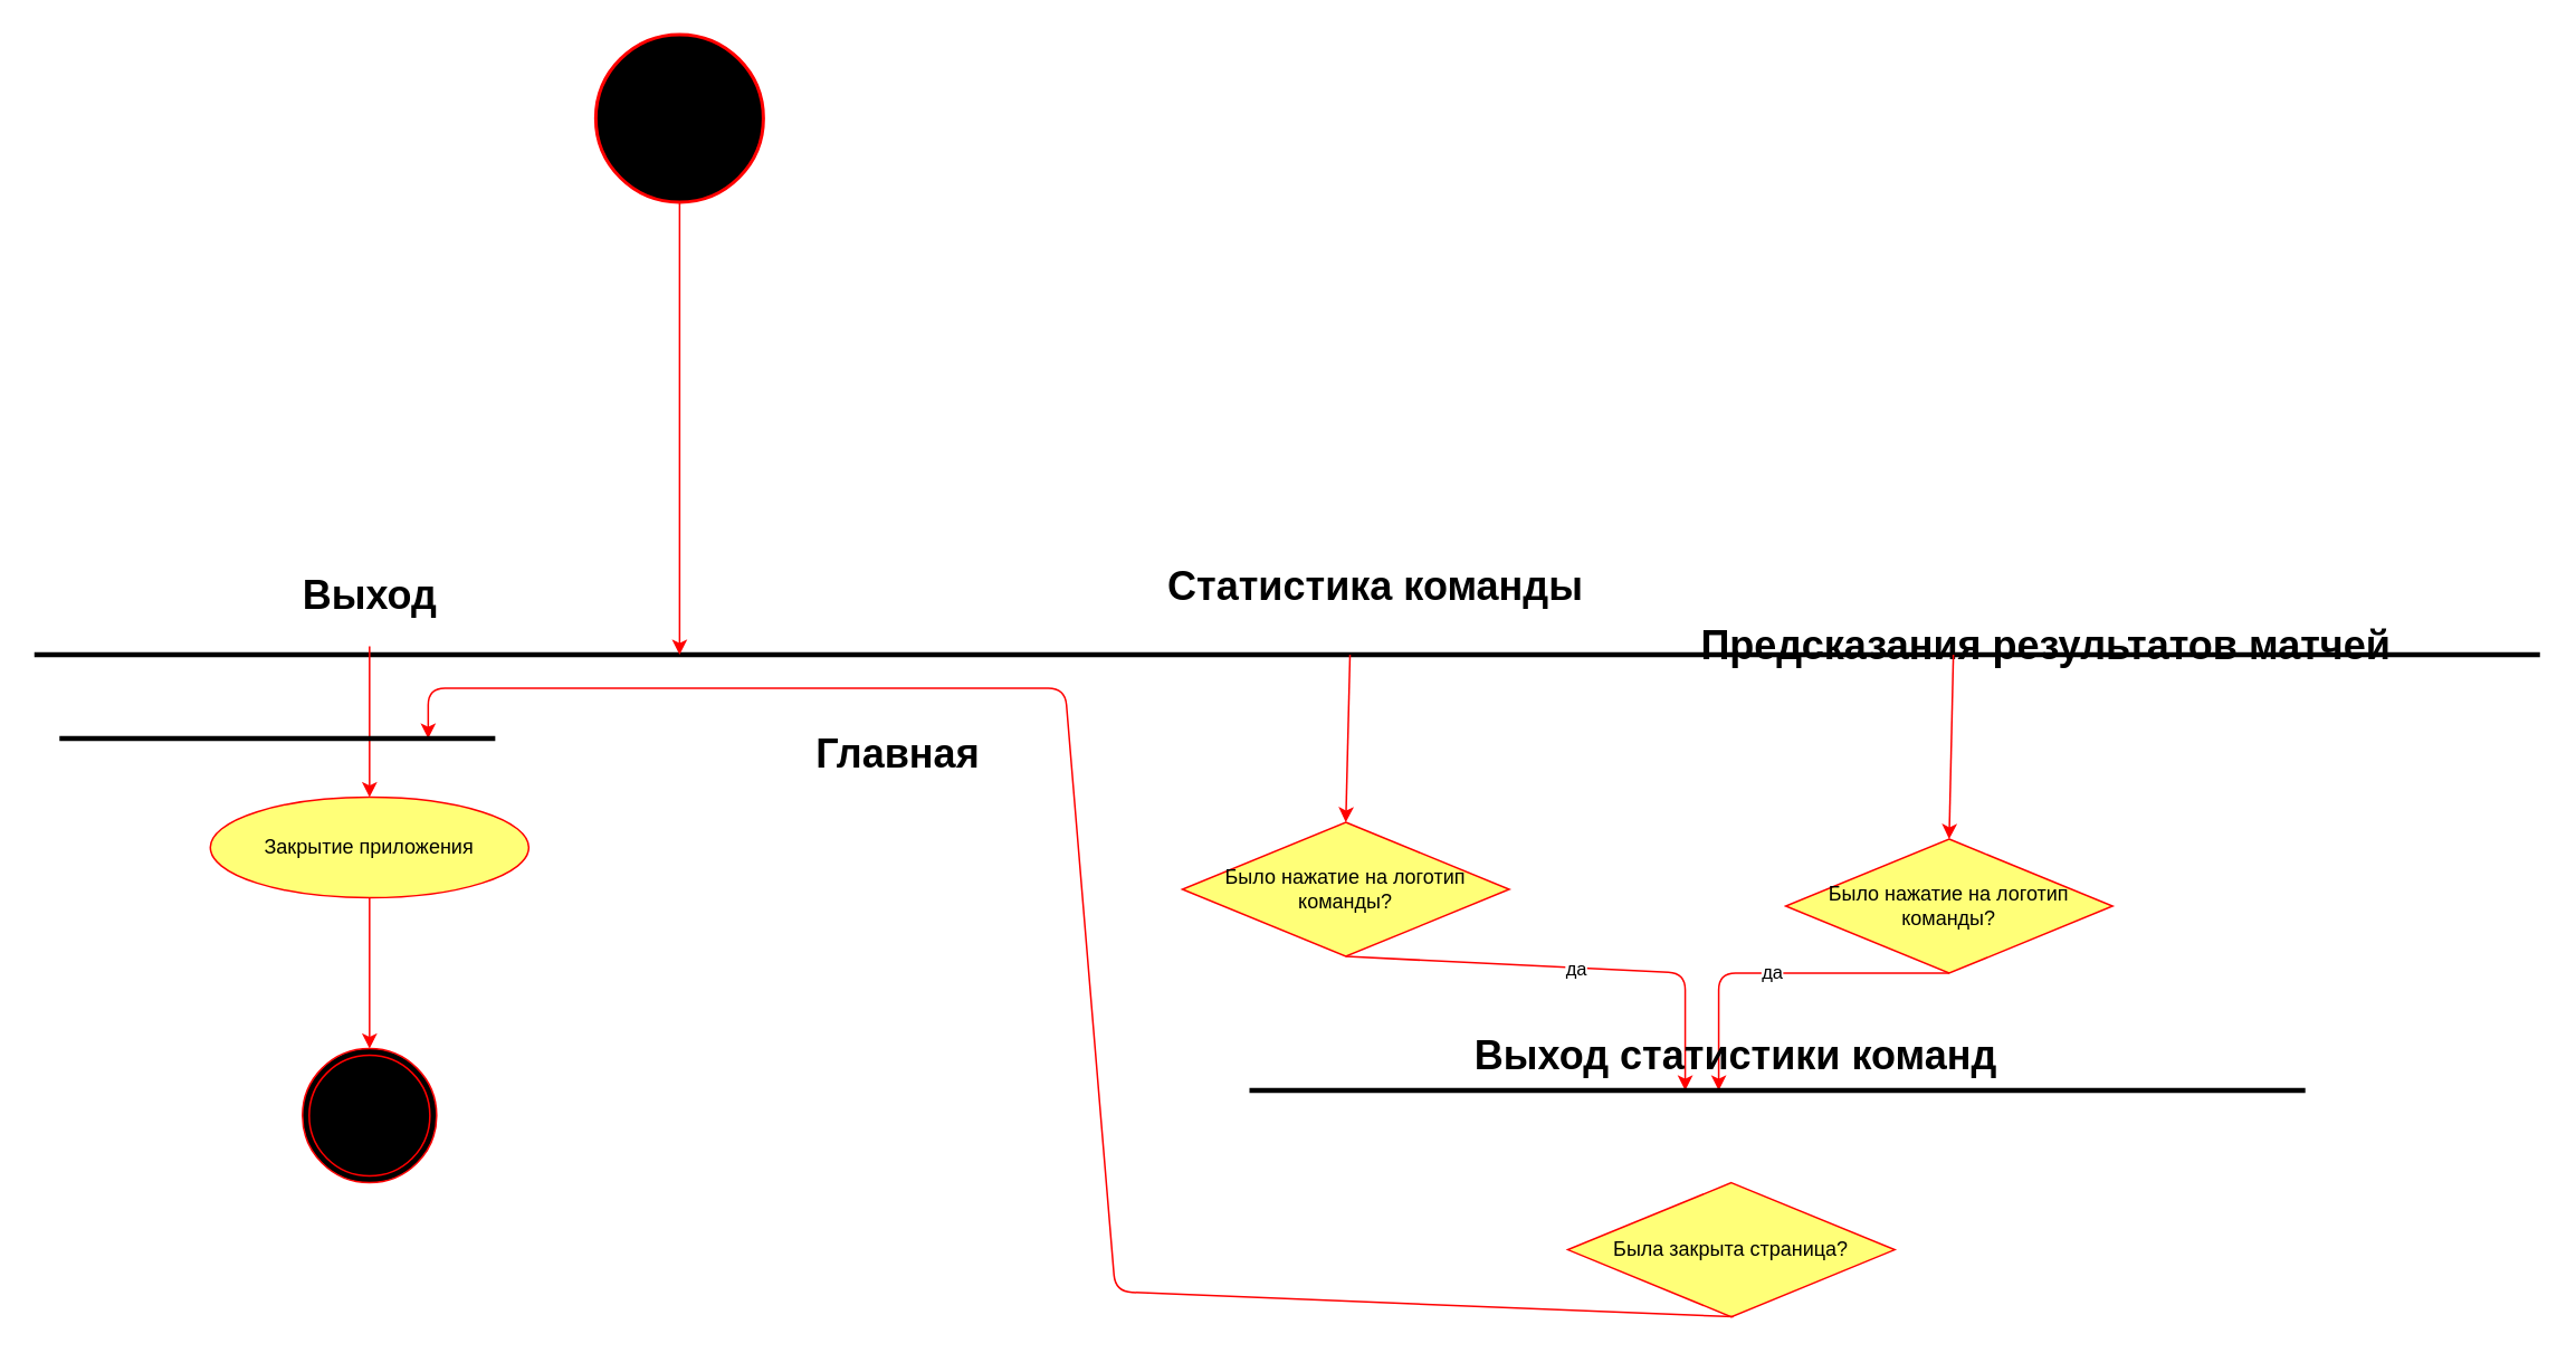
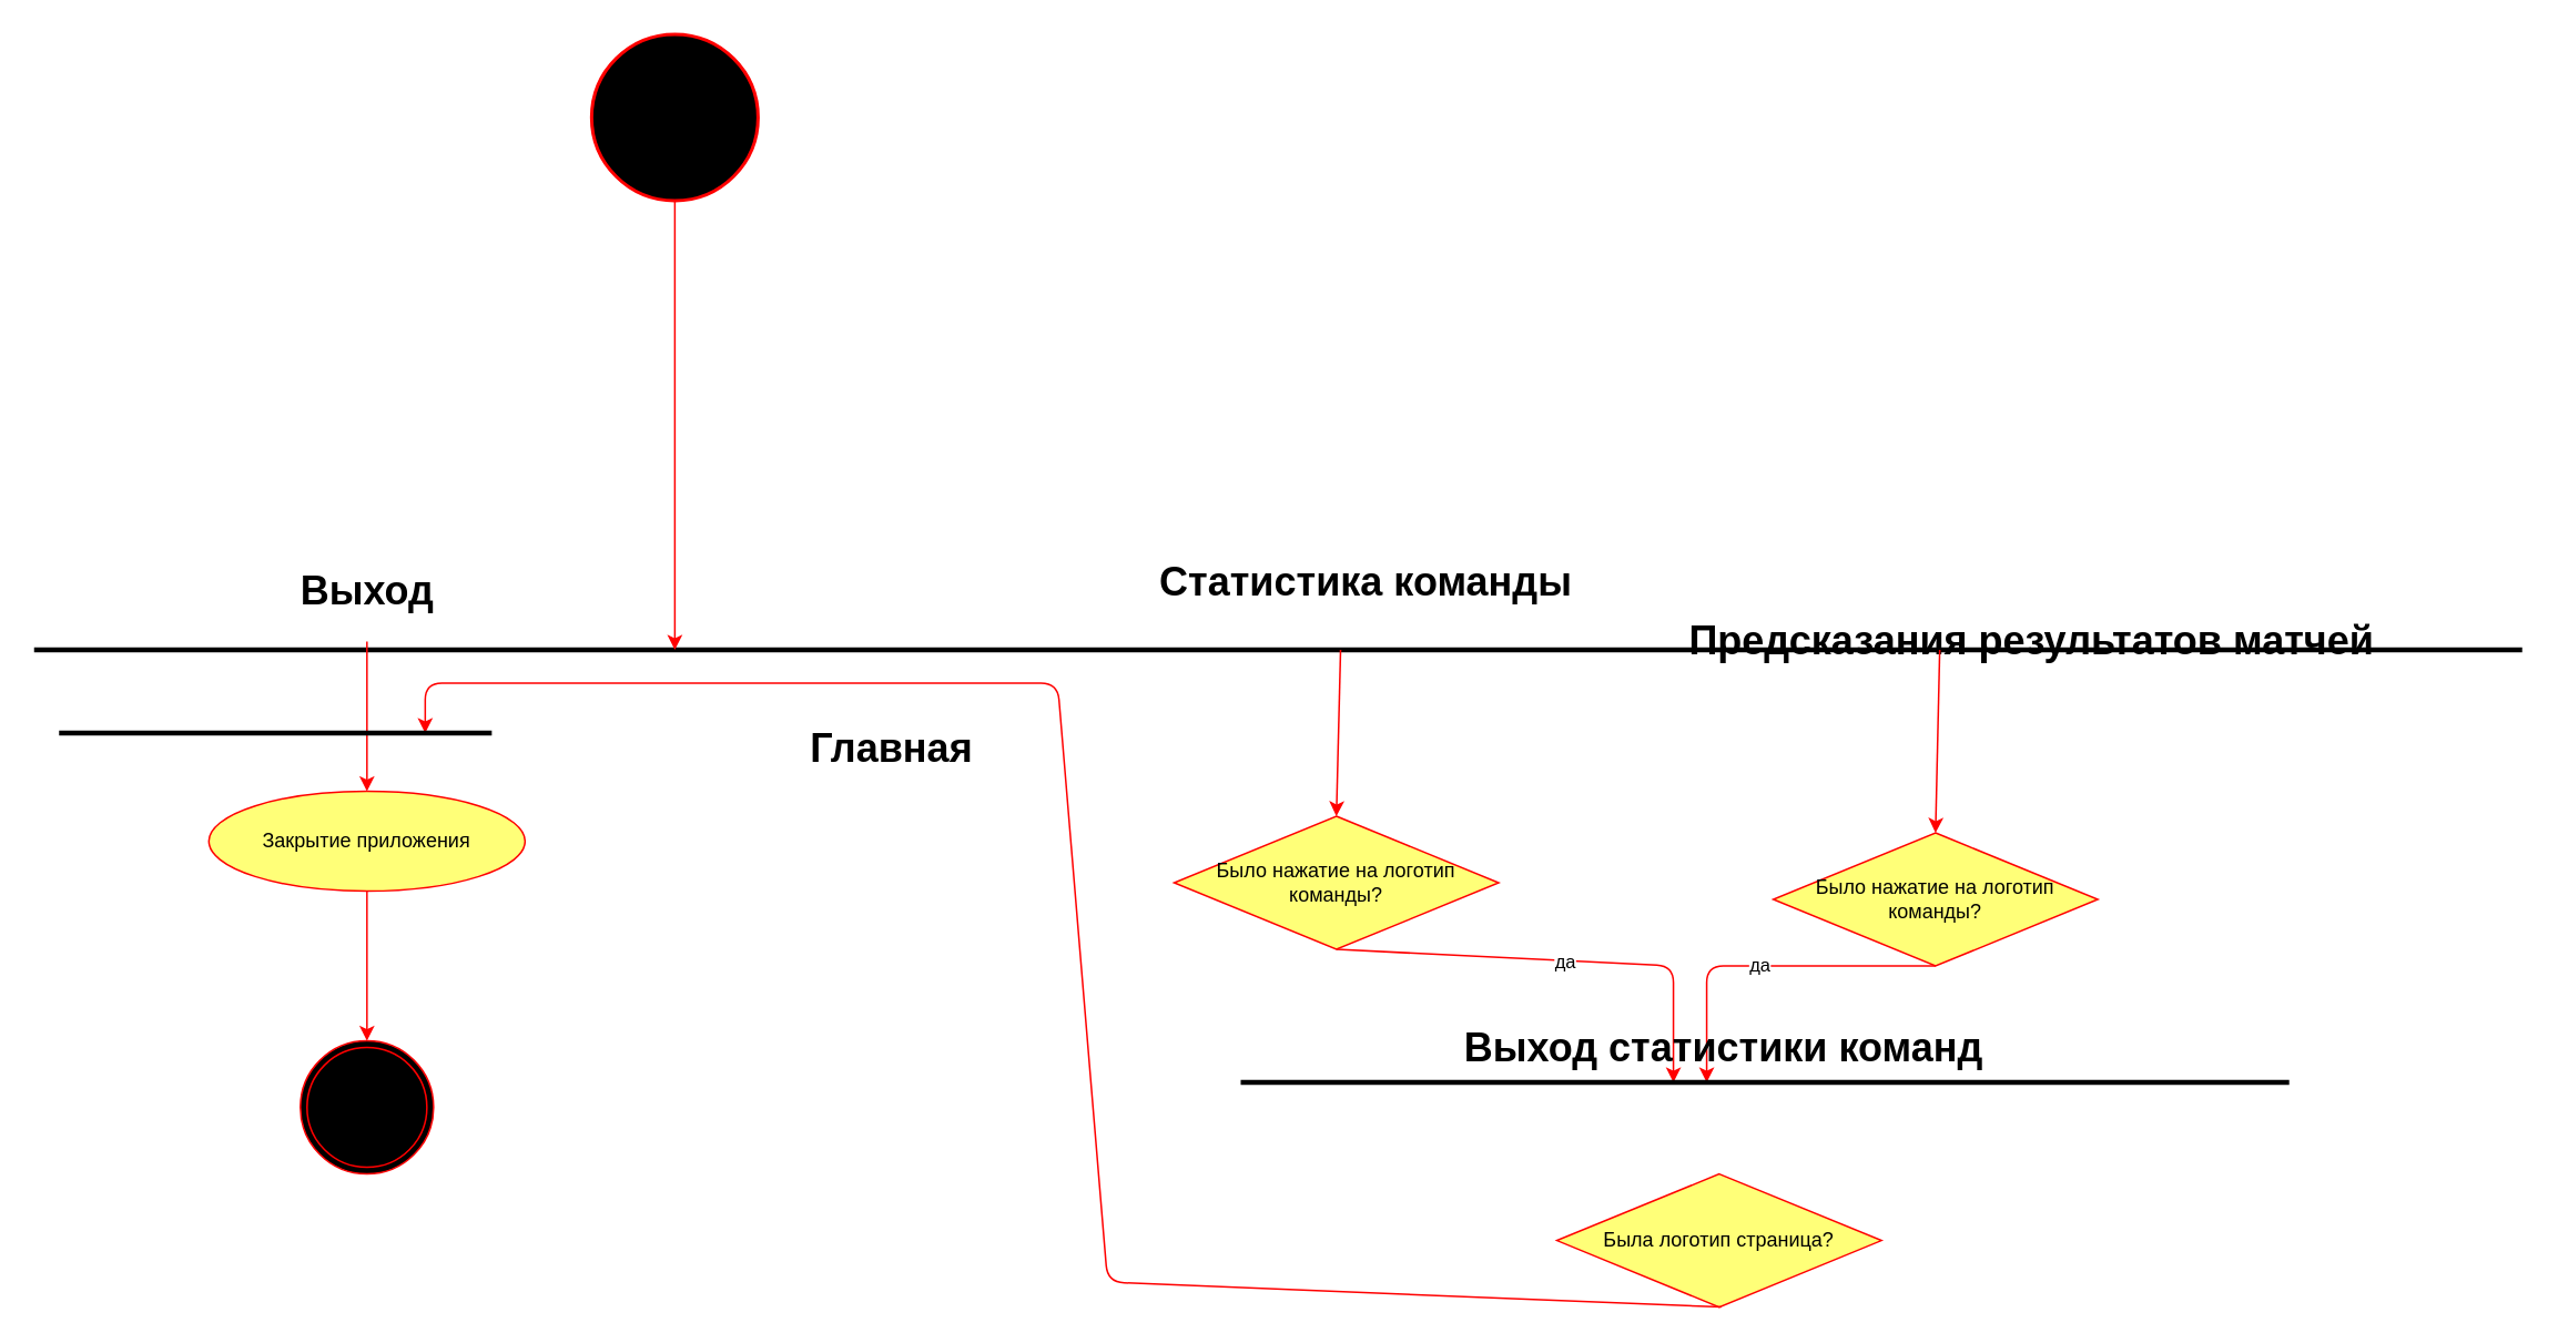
  <mxCell id="0" />
  <mxCell id="1" parent="0" />
  <mxCell id="2" value="" style="strokeWidth=2;html=1;shape=mxgraph.flowchart.start_2;whiteSpace=wrap;fillColor=#000000;strokeColor=#FF0000;" vertex="1" parent="1"><mxGeometry x="355" y="20" width="100" height="100" as="geometry" /></mxCell>
  <mxCell id="3" value="" style="endArrow=none;html=1;strokeWidth=3;" edge="1" parent="1"><mxGeometry width="50" height="50" relative="1" as="geometry"><mxPoint x="20" y="390" as="sourcePoint" /><mxPoint x="1515" y="390" as="targetPoint" /></mxGeometry></mxCell>
  <mxCell id="4" value="" style="endArrow=classic;html=1;strokeColor=#FF0000;exitX=0.5;exitY=1;exitDx=0;exitDy=0;exitPerimeter=0;" edge="1" parent="1" source="2"><mxGeometry width="50" height="50" relative="1" as="geometry"><mxPoint x="1460" y="370" as="sourcePoint" /><mxPoint x="405" y="390" as="targetPoint" /></mxGeometry></mxCell>
  <mxCell id="5" value="Главная" style="text;strokeColor=none;fillColor=none;html=1;fontSize=24;fontStyle=1;verticalAlign=middle;align=center;" vertex="1" parent="1"><mxGeometry x="485" y="430" width="100" height="40" as="geometry" /></mxCell>
  <mxCell id="6" value="Выход" style="text;strokeColor=none;fillColor=none;html=1;fontSize=24;fontStyle=1;verticalAlign=middle;align=center;" vertex="1" parent="1"><mxGeometry x="170" y="335" width="100" height="40" as="geometry" /></mxCell>
  <mxCell id="7" value="Закрытие приложения" style="ellipse;whiteSpace=wrap;html=1;strokeColor=#FF0000;gradientColor=none;fillColor=#FFFF78;" vertex="1" parent="1"><mxGeometry x="125" y="475" width="190" height="60" as="geometry" /></mxCell>
  <mxCell id="8" value="" style="endArrow=classic;html=1;strokeColor=#FF0000;entryX=0.5;entryY=0;entryDx=0;entryDy=0;" edge="1" parent="1" target="7"><mxGeometry width="50" height="50" relative="1" as="geometry"><mxPoint x="220" y="385" as="sourcePoint" /><mxPoint x="570" y="595" as="targetPoint" /></mxGeometry></mxCell>
  <mxCell id="9" value="" style="ellipse;shape=doubleEllipse;whiteSpace=wrap;html=1;aspect=fixed;gradientColor=none;fillColor=#000000;strokeColor=#FF0000;" vertex="1" parent="1"><mxGeometry x="180" y="625" width="80" height="80" as="geometry" /></mxCell>
  <mxCell id="10" value="Статистика команды" style="text;strokeColor=none;fillColor=none;html=1;fontSize=24;fontStyle=1;verticalAlign=middle;align=center;" vertex="1" parent="1"><mxGeometry x="770" y="330" width="100" height="40" as="geometry" /></mxCell>
  <mxCell id="11" value="Предсказания результатов матчей" style="text;strokeColor=none;fillColor=none;html=1;fontSize=24;fontStyle=1;verticalAlign=middle;align=center;" vertex="1" parent="1"><mxGeometry x="1170" y="365" width="100" height="40" as="geometry" /></mxCell>
  <mxCell id="12" value="" style="endArrow=classic;html=1;strokeColor=#FF0000;entryX=0.5;entryY=0;entryDx=0;entryDy=0;exitX=0.5;exitY=1;exitDx=0;exitDy=0;" edge="1" parent="1" source="7" target="9"><mxGeometry width="50" height="50" relative="1" as="geometry"><mxPoint x="230" y="395" as="sourcePoint" /><mxPoint x="230" y="485" as="targetPoint" /></mxGeometry></mxCell>
  <mxCell id="13" value="Было нажатие на логотип команды?" style="rhombus;whiteSpace=wrap;html=1;fillColor=#FFFF78;gradientColor=none;strokeColor=#FF0000;" vertex="1" parent="1"><mxGeometry x="705" y="490" width="195" height="80" as="geometry" /></mxCell>
  <mxCell id="14" value="" style="endArrow=classic;html=1;strokeColor=#FF0000;entryX=0.5;entryY=0;entryDx=0;entryDy=0;" edge="1" parent="1" target="13"><mxGeometry width="50" height="50" relative="1" as="geometry"><mxPoint x="805" y="390" as="sourcePoint" /><mxPoint x="230" y="485" as="targetPoint" /></mxGeometry></mxCell>
  <mxCell id="15" value="Было нажатие на логотип команды?" style="rhombus;whiteSpace=wrap;html=1;fillColor=#FFFF78;gradientColor=none;strokeColor=#FF0000;" vertex="1" parent="1"><mxGeometry x="1065" y="500" width="195" height="80" as="geometry" /></mxCell>
  <mxCell id="16" value="" style="endArrow=classic;html=1;strokeColor=#FF0000;entryX=0.5;entryY=0;entryDx=0;entryDy=0;" edge="1" parent="1" target="15"><mxGeometry width="50" height="50" relative="1" as="geometry"><mxPoint x="1165" y="390" as="sourcePoint" /><mxPoint x="812.5" y="500" as="targetPoint" /></mxGeometry></mxCell>
  <mxCell id="17" value="" style="endArrow=classic;html=1;strokeColor=#FF0000;exitX=0.5;exitY=1;exitDx=0;exitDy=0;" edge="1" parent="1" source="13"><mxGeometry width="50" height="50" relative="1" as="geometry"><mxPoint x="815" y="400" as="sourcePoint" /><mxPoint x="1005" y="650" as="targetPoint" /><Array as="points"><mxPoint x="1005" y="580" /></Array></mxGeometry></mxCell>
  <mxCell id="18" value="да&lt;br&gt;" style="edgeLabel;html=1;align=center;verticalAlign=middle;resizable=0;points=[];" vertex="1" connectable="0" parent="17"><mxGeometry x="0.011" y="-1" relative="1" as="geometry"><mxPoint x="-1" as="offset" /></mxGeometry></mxCell>
  <mxCell id="19" value="" style="endArrow=classic;html=1;strokeColor=#FF0000;exitX=0.5;exitY=1;exitDx=0;exitDy=0;" edge="1" parent="1" source="15"><mxGeometry width="50" height="50" relative="1" as="geometry"><mxPoint x="812.5" y="580" as="sourcePoint" /><mxPoint x="1025" y="650" as="targetPoint" /><Array as="points"><mxPoint x="1025" y="580" /></Array></mxGeometry></mxCell>
  <mxCell id="20" value="да&lt;br&gt;" style="edgeLabel;html=1;align=center;verticalAlign=middle;resizable=0;points=[];" vertex="1" connectable="0" parent="19"><mxGeometry x="0.011" y="-1" relative="1" as="geometry"><mxPoint x="-1" as="offset" /></mxGeometry></mxCell>
  <mxCell id="21" value="" style="endArrow=none;html=1;strokeWidth=3;" edge="1" parent="1"><mxGeometry width="50" height="50" relative="1" as="geometry"><mxPoint x="745" y="650" as="sourcePoint" /><mxPoint x="1375" y="650" as="targetPoint" /></mxGeometry></mxCell>
  <mxCell id="22" value="Выход статистики команд" style="text;strokeColor=none;fillColor=none;html=1;fontSize=24;fontStyle=1;verticalAlign=middle;align=center;" vertex="1" parent="1"><mxGeometry x="985" y="610" width="100" height="40" as="geometry" /></mxCell>
- <mxCell id="23" value="Была закрыта страница?" style="rhombus;whiteSpace=wrap;html=1;fillColor=#FFFF78;gradientColor=none;strokeColor=#FF0000;" vertex="1" parent="1"><mxGeometry x="935" y="705" width="195" height="80" as="geometry" /></mxCell>
+ <mxCell id="23" value="Была логотип страница?" style="rhombus;whiteSpace=wrap;html=1;fillColor=#FFFF78;gradientColor=none;strokeColor=#FF0000;" vertex="1" parent="1"><mxGeometry x="935" y="705" width="195" height="80" as="geometry" /></mxCell>
  <mxCell id="24" value="" style="endArrow=classic;html=1;strokeColor=#FF0000;" edge="1" parent="1"><mxGeometry width="50" height="50" relative="1" as="geometry"><mxPoint x="1033.75" y="785" as="sourcePoint" /><mxPoint x="255" y="440" as="targetPoint" /><Array as="points"><mxPoint x="665" y="770" /><mxPoint x="635" y="410" /><mxPoint x="255" y="410" /></Array></mxGeometry></mxCell>
  <mxCell id="25" value="" style="endArrow=none;html=1;strokeWidth=3;" edge="1" parent="1"><mxGeometry width="50" height="50" relative="1" as="geometry"><mxPoint x="35" y="440" as="sourcePoint" /><mxPoint x="295" y="440" as="targetPoint" /></mxGeometry></mxCell>
